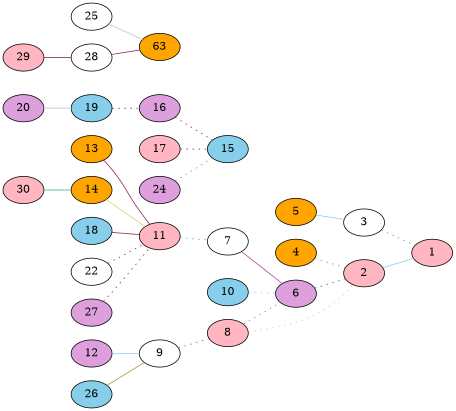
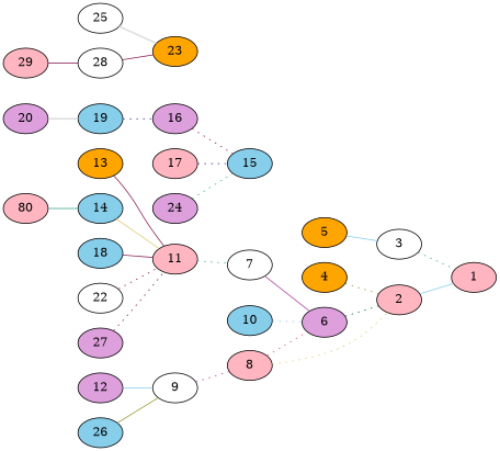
  graph {
    fontname="DejaVu Serif"
    rankdir=LR
    node [fillcolor=lightpink fontname="DejaVu Serif" style=filled]
    edge [color="#882255" fontname="DejaVu Serif" style=dotted]
    2
    1
    3 [fillcolor=white]
    4 [fillcolor=orange]
    5 [fillcolor=orange]
    6 [fillcolor=plum]
    7 [fillcolor=white]
    8
    9 [fillcolor=white]
    10 [fillcolor=skyblue]
    11
    12 [fillcolor=plum]
    13 [fillcolor=orange]
-   14 [fillcolor=orange]
+   14 [fillcolor=skyblue]
    15 [fillcolor=skyblue]
    16 [fillcolor=plum]
    17
    18 [fillcolor=skyblue]
    19 [fillcolor=skyblue]
    20 [fillcolor=plum]
    22 [fillcolor=white]
-   23 [fillcolor=orange label=63]
+   23 [fillcolor=orange]
    24 [fillcolor=plum]
    25 [fillcolor=white]
    26 [fillcolor=skyblue]
    27 [fillcolor=plum]
    28 [fillcolor=white]
    29
-   30
+   30 [label=80]
    2 -- 1 [color="#88CCEE" style=solid]
    3 -- 1 [color="#44AA99"]
    4 -- 2 [color="#999933"]
    5 -- 3 [color="#88CCEE" style=solid]
    6 -- 2 [color="#117733"]
    7 -- 6 [color="#AA4499" style=solid]
    8 -- 2 [color="#DDCC77"]
    8 -- 6 [color="#CC6677"]
    9 -- 8 [color="#AA4499"]
    10 -- 6 [color="#88CCEE"]
    11 -- 7 [color="#44AA99"]
    12 -- 9 [color="#88CCEE" style=solid]
    13 -- 11 [style=solid]
    14 -- 11 [color="#DDCC77" style=solid]
    16 -- 15
    17 -- 15 [color="#332288"]
    18 -- 11 [style=solid]
    19 -- 16 [color="#332288"]
    20 -- 19 [color="#DDDDDD" style=bold]
    22 -- 11
    24 -- 15 [color="#44AA99"]
    25 -- 23 [color="#DDDDDD" style=bold]
    26 -- 9 [color="#999933" style=solid]
    27 -- 11
    28 -- 23 [style=solid]
    29 -- 28 [style=solid]
    30 -- 14 [color="#44AA99" style=solid]
  }
